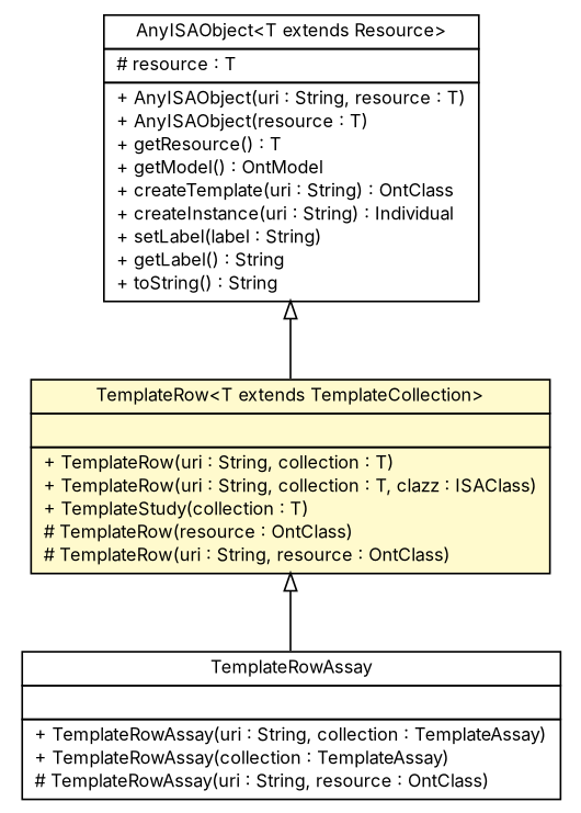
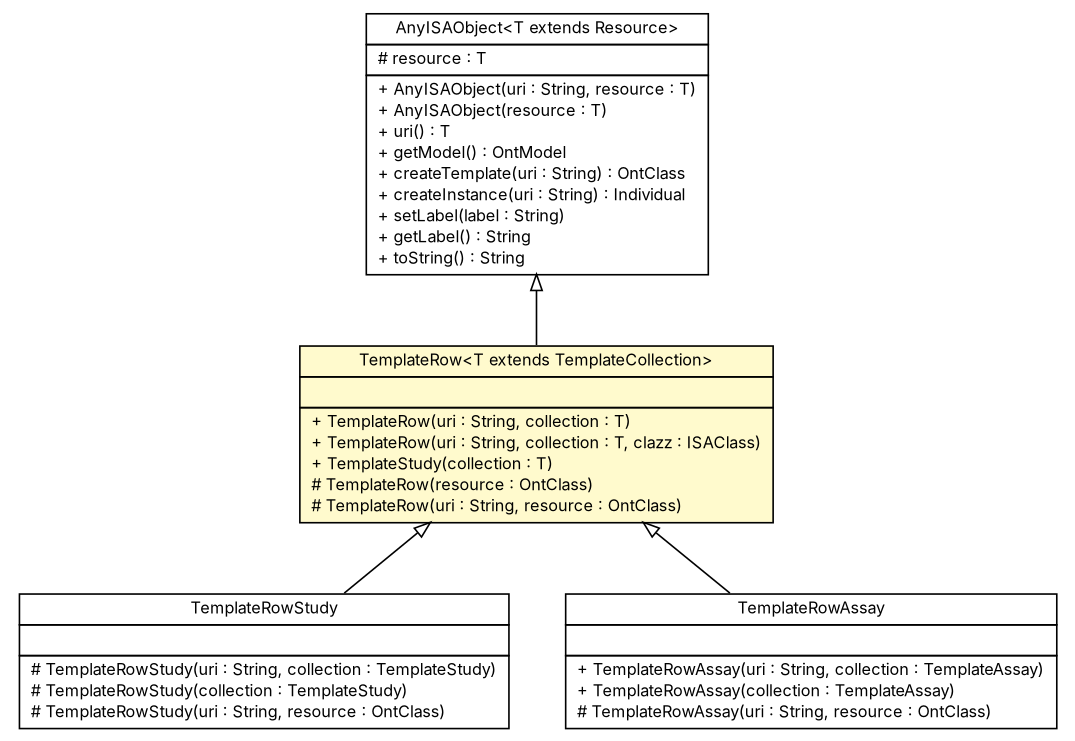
  digraph {
    fontname=Inter
    node [fontcolor=black fontname=Inter fontsize=10.0 shape=plaintext]
    edge [arrowtail=empty dir=back fontname=Inter fontsize=10 headport=p labelfontname=arial labelfontsize=10 tailport=p]
+   n1 [label=<<table border="0" cellborder="1" cellspacing="0" cellpadding="2" port="p" href="./TemplateRowStudy.html"> 		<tr><td><table border="0" cellspacing="0" cellpadding="1"> 			<tr><td> TemplateRowStudy </td></tr> 		</table></td></tr> 		<tr><td><table border="0" cellspacing="0" cellpadding="1"> 			<tr><td align="left">  </td></tr> 		</table></td></tr> 		<tr><td><table border="0" cellspacing="0" cellpadding="1"> 			<tr><td align="left"> # TemplateRowStudy(uri : String, collection : TemplateStudy) </td></tr> 			<tr><td align="left"> # TemplateRowStudy(collection : TemplateStudy) </td></tr> 			<tr><td align="left"> # TemplateRowStudy(uri : String, resource : OntClass) </td></tr> 		</table></td></tr> 		</table>>]
    n2 [label=<<table border="0" cellborder="1" cellspacing="0" cellpadding="2" port="p" href="./TemplateRowAssay.html"> 		<tr><td><table border="0" cellspacing="0" cellpadding="1"> 			<tr><td> TemplateRowAssay </td></tr> 		</table></td></tr> 		<tr><td><table border="0" cellspacing="0" cellpadding="1"> 			<tr><td align="left">  </td></tr> 		</table></td></tr> 		<tr><td><table border="0" cellspacing="0" cellpadding="1"> 			<tr><td align="left"> + TemplateRowAssay(uri : String, collection : TemplateAssay) </td></tr> 			<tr><td align="left"> + TemplateRowAssay(collection : TemplateAssay) </td></tr> 			<tr><td align="left"> # TemplateRowAssay(uri : String, resource : OntClass) </td></tr> 		</table></td></tr> 		</table>>]
    n3 [label=<<table border="0" cellborder="1" cellspacing="0" cellpadding="2" port="p" bgcolor="lemonChiffon" href="./TemplateRow.html"> 		<tr><td><table border="0" cellspacing="0" cellpadding="1"> 			<tr><td> TemplateRow&lt;T extends TemplateCollection&gt; </td></tr> 		</table></td></tr> 		<tr><td><table border="0" cellspacing="0" cellpadding="1"> 			<tr><td align="left">  </td></tr> 		</table></td></tr> 		<tr><td><table border="0" cellspacing="0" cellpadding="1"> 			<tr><td align="left"> + TemplateRow(uri : String, collection : T) </td></tr> 			<tr><td align="left"> + TemplateRow(uri : String, collection : T, clazz : ISAClass) </td></tr> 			<tr><td align="left"> + TemplateStudy(collection : T) </td></tr> 			<tr><td align="left"> # TemplateRow(resource : OntClass) </td></tr> 			<tr><td align="left"> # TemplateRow(uri : String, resource : OntClass) </td></tr> 		</table></td></tr> 		</table>>]
-   n4 [label=<<table border="0" cellborder="1" cellspacing="0" cellpadding="2" port="p" href="./AnyISAObject.html"> 		<tr><td><table border="0" cellspacing="0" cellpadding="1"> 			<tr><td> AnyISAObject&lt;T extends Resource&gt; </td></tr> 		</table></td></tr> 		<tr><td><table border="0" cellspacing="0" cellpadding="1"> 			<tr><td align="left"> # resource : T </td></tr> 		</table></td></tr> 		<tr><td><table border="0" cellspacing="0" cellpadding="1"> 			<tr><td align="left"> + AnyISAObject(uri : String, resource : T) </td></tr> 			<tr><td align="left"> + AnyISAObject(resource : T) </td></tr> 			<tr><td align="left"> + getResource() : T </td></tr> 			<tr><td align="left"> + getModel() : OntModel </td></tr> 			<tr><td align="left"> + createTemplate(uri : String) : OntClass </td></tr> 			<tr><td align="left"> + createInstance(uri : String) : Individual </td></tr> 			<tr><td align="left"> + setLabel(label : String) </td></tr> 			<tr><td align="left"> + getLabel() : String </td></tr> 			<tr><td align="left"> + toString() : String </td></tr> 		</table></td></tr> 		</table>>]
+   n4 [label=<<table border="0" cellborder="1" cellspacing="0" cellpadding="2" port="p" href="./AnyISAObject.html"> 		<tr><td><table border="0" cellspacing="0" cellpadding="1"> 			<tr><td> AnyISAObject&lt;T extends Resource&gt; </td></tr> 		</table></td></tr> 		<tr><td><table border="0" cellspacing="0" cellpadding="1"> 			<tr><td align="left"> # resource : T </td></tr> 		</table></td></tr> 		<tr><td><table border="0" cellspacing="0" cellpadding="1"> 			<tr><td align="left"> + AnyISAObject(uri : String, resource : T) </td></tr> 			<tr><td align="left"> + AnyISAObject(resource : T) </td></tr> 			<tr><td align="left"> + uri() : T </td></tr> 			<tr><td align="left"> + getModel() : OntModel </td></tr> 			<tr><td align="left"> + createTemplate(uri : String) : OntClass </td></tr> 			<tr><td align="left"> + createInstance(uri : String) : Individual </td></tr> 			<tr><td align="left"> + setLabel(label : String) </td></tr> 			<tr><td align="left"> + getLabel() : String </td></tr> 			<tr><td align="left"> + toString() : String </td></tr> 		</table></td></tr> 		</table>>]
+   n3 -> n1
    n3 -> n2
    n4 -> n3
  }
